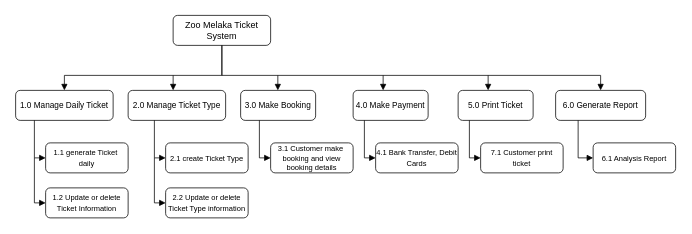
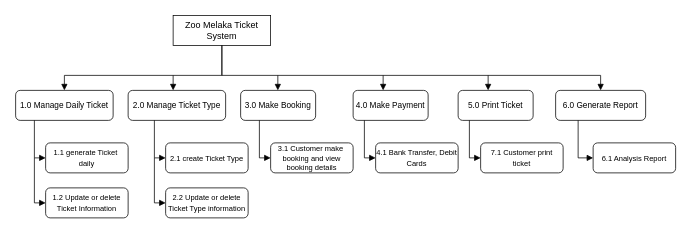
  <mxCell id="0" />
  <mxCell id="1" parent="0" />
- <mxCell id="2" value="Zoo Melaka Ticket System" style="rounded=1;whiteSpace=wrap;html=1;" vertex="1" parent="1"><mxGeometry x="230" y="20" width="130" height="40" as="geometry" /></mxCell>
+ <mxCell id="2" value="Zoo Melaka Ticket System" style="whiteSpace=wrap;html=1;rounded=0;" vertex="1" parent="1"><mxGeometry x="230" y="20" width="130" height="40" as="geometry" /></mxCell>
  <mxCell id="3" value="&lt;font style=&quot;font-size: 11px&quot;&gt;6.0 Generate Report&lt;/font&gt;" style="whiteSpace=wrap;html=1;align=center;verticalAlign=middle;treeFolding=1;treeMoving=1;newEdgeStyle={&quot;edgeStyle&quot;:&quot;elbowEdgeStyle&quot;,&quot;startArrow&quot;:&quot;none&quot;,&quot;endArrow&quot;:&quot;none&quot;};rounded=1;" vertex="1" parent="1"><mxGeometry x="740" y="120" width="120" height="40" as="geometry" /></mxCell>
  <mxCell id="4" value="" style="edgeStyle=elbowEdgeStyle;elbow=vertical;startArrow=none;endArrow=block;rounded=0;exitX=0.5;exitY=1;exitDx=0;exitDy=0;endFill=1;" edge="1" target="3" parent="1" source="2"><mxGeometry relative="1" as="geometry"><mxPoint x="335" y="90" as="sourcePoint" /><Array as="points"><mxPoint x="370" y="100" /><mxPoint x="740" y="100" /><mxPoint x="405" y="95" /></Array></mxGeometry></mxCell>
  <mxCell id="5" value="&lt;p style=&quot;line-height: 1.4&quot;&gt;&lt;font style=&quot;font-size: 11px&quot;&gt;4.0 Make Payment&lt;/font&gt;&lt;/p&gt;" style="whiteSpace=wrap;html=1;align=center;verticalAlign=middle;treeFolding=1;treeMoving=1;newEdgeStyle={&quot;edgeStyle&quot;:&quot;elbowEdgeStyle&quot;,&quot;startArrow&quot;:&quot;none&quot;,&quot;endArrow&quot;:&quot;none&quot;};rounded=1;" vertex="1" parent="1"><mxGeometry x="470" y="120" width="100" height="40" as="geometry" /></mxCell>
  <mxCell id="6" value="&lt;p style=&quot;line-height: 1.4&quot;&gt;&lt;font style=&quot;font-size: 11px&quot;&gt;3.0 Make Booking&lt;/font&gt;&lt;/p&gt;" style="whiteSpace=wrap;html=1;align=center;verticalAlign=middle;treeFolding=1;treeMoving=1;newEdgeStyle={&quot;edgeStyle&quot;:&quot;elbowEdgeStyle&quot;,&quot;startArrow&quot;:&quot;none&quot;,&quot;endArrow&quot;:&quot;none&quot;};rounded=1;" vertex="1" parent="1"><mxGeometry x="320" y="120" width="100" height="40" as="geometry" /></mxCell>
  <mxCell id="7" value="" style="elbow=vertical;startArrow=none;endArrow=block;rounded=0;endFill=1;" edge="1" parent="1"><mxGeometry relative="1" as="geometry"><mxPoint x="369.62" y="100" as="sourcePoint" /><mxPoint x="369.62" y="120" as="targetPoint" /></mxGeometry></mxCell>
  <mxCell id="8" value="&lt;p style=&quot;line-height: 1.4&quot;&gt;&lt;font style=&quot;font-size: 11px&quot;&gt;2.0 Manage Ticket Type&lt;/font&gt;&lt;/p&gt;" style="whiteSpace=wrap;html=1;align=center;verticalAlign=middle;treeFolding=1;treeMoving=1;newEdgeStyle={&quot;edgeStyle&quot;:&quot;elbowEdgeStyle&quot;,&quot;startArrow&quot;:&quot;none&quot;,&quot;endArrow&quot;:&quot;none&quot;};rounded=1;" vertex="1" parent="1"><mxGeometry x="170" y="120" width="130" height="40" as="geometry" /></mxCell>
  <mxCell id="9" value="" style="elbow=vertical;startArrow=none;endArrow=block;rounded=0;endFill=1;" edge="1" parent="1"><mxGeometry relative="1" as="geometry"><mxPoint x="230" y="100" as="sourcePoint" /><mxPoint x="230" y="120" as="targetPoint" /></mxGeometry></mxCell>
  <mxCell id="10" value="&lt;p style=&quot;line-height: 1.4&quot;&gt;&lt;font style=&quot;font-size: 11px&quot;&gt;1.0 Manage Daily Ticket&lt;/font&gt;&lt;/p&gt;" style="whiteSpace=wrap;html=1;align=center;verticalAlign=middle;treeFolding=1;treeMoving=1;newEdgeStyle={&quot;edgeStyle&quot;:&quot;elbowEdgeStyle&quot;,&quot;startArrow&quot;:&quot;none&quot;,&quot;endArrow&quot;:&quot;none&quot;};rounded=1;" vertex="1" parent="1"><mxGeometry x="20" y="120" width="130" height="40" as="geometry" /></mxCell>
  <mxCell id="11" value="" style="edgeStyle=elbowEdgeStyle;elbow=vertical;startArrow=none;endArrow=block;rounded=0;fontSize=11;exitX=0.5;exitY=1;exitDx=0;exitDy=0;endFill=1;" edge="1" target="10" parent="1" source="2"><mxGeometry relative="1" as="geometry"><mxPoint x="269.52" y="60" as="sourcePoint" /><mxPoint x="-100" y="120" as="targetPoint" /><Array as="points"><mxPoint x="290" y="100" /><mxPoint x="330" y="100" /><mxPoint x="270" y="100" /><mxPoint x="200" y="100" /><mxPoint x="180" y="90" /></Array></mxGeometry></mxCell>
  <mxCell id="12" value="&lt;font style=&quot;font-size: 10px&quot;&gt;4.1 Bank Transfer, Debit Cards&lt;/font&gt;" style="whiteSpace=wrap;html=1;align=center;verticalAlign=middle;treeFolding=1;treeMoving=1;newEdgeStyle={&quot;edgeStyle&quot;:&quot;elbowEdgeStyle&quot;,&quot;startArrow&quot;:&quot;none&quot;,&quot;endArrow&quot;:&quot;none&quot;};rounded=1;fontSize=11;" vertex="1" parent="1"><mxGeometry x="500" y="190" width="110" height="40" as="geometry" /></mxCell>
  <mxCell id="13" value="&lt;font style=&quot;font-size: 10px&quot;&gt;6.1 Analysis Report&lt;/font&gt;" style="whiteSpace=wrap;html=1;align=center;verticalAlign=middle;treeFolding=1;treeMoving=1;newEdgeStyle={&quot;edgeStyle&quot;:&quot;elbowEdgeStyle&quot;,&quot;startArrow&quot;:&quot;none&quot;,&quot;endArrow&quot;:&quot;none&quot;};rounded=1;fontSize=11;" vertex="1" parent="1"><mxGeometry x="790" y="190" width="110" height="40" as="geometry" /></mxCell>
  <mxCell id="14" value="" style="edgeStyle=elbowEdgeStyle;elbow=vertical;startArrow=none;endArrow=block;rounded=0;fontSize=11;endFill=1;" edge="1" parent="1"><mxGeometry relative="1" as="geometry"><mxPoint x="770" y="160" as="sourcePoint" /><mxPoint x="790" y="210" as="targetPoint" /><Array as="points"><mxPoint x="750" y="210" /></Array></mxGeometry></mxCell>
  <mxCell id="15" value="&lt;font style=&quot;font-size: 10px&quot;&gt;3.1 Customer make&amp;nbsp; booking and view booking details&lt;/font&gt;" style="whiteSpace=wrap;html=1;align=center;verticalAlign=middle;treeFolding=1;treeMoving=1;newEdgeStyle={&quot;edgeStyle&quot;:&quot;elbowEdgeStyle&quot;,&quot;startArrow&quot;:&quot;none&quot;,&quot;endArrow&quot;:&quot;none&quot;};rounded=1;fontSize=11;" vertex="1" parent="1"><mxGeometry x="360" y="190" width="110" height="40" as="geometry" /></mxCell>
  <mxCell id="16" value="" style="elbow=vertical;startArrow=none;endArrow=block;rounded=0;endFill=1;" edge="1" parent="1"><mxGeometry relative="1" as="geometry"><mxPoint x="510" y="100" as="sourcePoint" /><mxPoint x="510" y="120" as="targetPoint" /><Array as="points"><mxPoint x="510" y="110" /></Array></mxGeometry></mxCell>
  <mxCell id="17" value="" style="edgeStyle=elbowEdgeStyle;elbow=vertical;startArrow=none;endArrow=block;rounded=0;fontSize=11;endFill=1;" edge="1" parent="1"><mxGeometry relative="1" as="geometry"><mxPoint x="485" y="160" as="sourcePoint" /><mxPoint x="500" y="210" as="targetPoint" /><Array as="points"><mxPoint x="465" y="210" /></Array></mxGeometry></mxCell>
  <mxCell id="18" value="" style="edgeStyle=elbowEdgeStyle;elbow=vertical;startArrow=none;endArrow=block;rounded=0;fontSize=11;endFill=1;" edge="1" parent="1"><mxGeometry relative="1" as="geometry"><mxPoint x="345" y="160" as="sourcePoint" /><mxPoint x="360" y="210" as="targetPoint" /><Array as="points"><mxPoint x="325" y="210" /></Array></mxGeometry></mxCell>
  <mxCell id="19" value="&lt;p style=&quot;line-height: 1.4&quot;&gt;&lt;font style=&quot;font-size: 11px&quot;&gt;5.0 Print Ticket&lt;/font&gt;&lt;/p&gt;" style="whiteSpace=wrap;html=1;align=center;verticalAlign=middle;treeFolding=1;treeMoving=1;newEdgeStyle={&quot;edgeStyle&quot;:&quot;elbowEdgeStyle&quot;,&quot;startArrow&quot;:&quot;none&quot;,&quot;endArrow&quot;:&quot;none&quot;};rounded=1;" vertex="1" parent="1"><mxGeometry x="610" y="120" width="100" height="40" as="geometry" /></mxCell>
  <mxCell id="20" value="&lt;font style=&quot;font-size: 10px&quot;&gt;7.1 Customer print ticket&lt;/font&gt;" style="whiteSpace=wrap;html=1;align=center;verticalAlign=middle;treeFolding=1;treeMoving=1;newEdgeStyle={&quot;edgeStyle&quot;:&quot;elbowEdgeStyle&quot;,&quot;startArrow&quot;:&quot;none&quot;,&quot;endArrow&quot;:&quot;none&quot;};rounded=1;fontSize=11;" vertex="1" parent="1"><mxGeometry x="640" y="190" width="110" height="40" as="geometry" /></mxCell>
  <mxCell id="21" value="" style="edgeStyle=elbowEdgeStyle;elbow=vertical;startArrow=none;endArrow=block;rounded=0;fontSize=11;endFill=1;" edge="1" parent="1"><mxGeometry relative="1" as="geometry"><mxPoint x="625" y="160" as="sourcePoint" /><mxPoint x="640" y="210" as="targetPoint" /><Array as="points"><mxPoint x="605" y="210" /></Array></mxGeometry></mxCell>
  <mxCell id="22" value="" style="elbow=vertical;startArrow=none;endArrow=block;rounded=0;endFill=1;" edge="1" parent="1"><mxGeometry relative="1" as="geometry"><mxPoint x="650" y="100" as="sourcePoint" /><mxPoint x="650" y="120" as="targetPoint" /><Array as="points"><mxPoint x="650" y="110" /></Array></mxGeometry></mxCell>
  <mxCell id="23" value="&lt;font style=&quot;font-size: 10px&quot;&gt;2.1 create Ticket Type&lt;/font&gt;" style="whiteSpace=wrap;html=1;align=center;verticalAlign=middle;treeFolding=1;treeMoving=1;newEdgeStyle={&quot;edgeStyle&quot;:&quot;elbowEdgeStyle&quot;,&quot;startArrow&quot;:&quot;none&quot;,&quot;endArrow&quot;:&quot;none&quot;};rounded=1;fontSize=11;" vertex="1" parent="1"><mxGeometry x="220" y="190" width="110" height="40" as="geometry" /></mxCell>
  <mxCell id="24" value="&lt;font style=&quot;font-size: 10px&quot;&gt;2.2 Update or delete Ticket Type information&lt;/font&gt;" style="whiteSpace=wrap;html=1;align=center;verticalAlign=middle;treeFolding=1;treeMoving=1;newEdgeStyle={&quot;edgeStyle&quot;:&quot;elbowEdgeStyle&quot;,&quot;startArrow&quot;:&quot;none&quot;,&quot;endArrow&quot;:&quot;none&quot;};rounded=1;fontSize=11;" vertex="1" parent="1"><mxGeometry x="220" y="250" width="110" height="40" as="geometry" /></mxCell>
  <mxCell id="25" value="" style="edgeStyle=elbowEdgeStyle;elbow=vertical;startArrow=none;endArrow=block;rounded=0;fontSize=11;endFill=1;" edge="1" parent="1"><mxGeometry relative="1" as="geometry"><mxPoint x="205" y="210" as="sourcePoint" /><mxPoint x="220" y="270" as="targetPoint" /><Array as="points"><mxPoint x="185" y="270" /></Array></mxGeometry></mxCell>
  <mxCell id="26" value="" style="edgeStyle=elbowEdgeStyle;elbow=vertical;startArrow=none;endArrow=block;rounded=0;fontSize=11;endFill=1;" edge="1" parent="1"><mxGeometry relative="1" as="geometry"><mxPoint x="205" y="160" as="sourcePoint" /><mxPoint x="220" y="210" as="targetPoint" /><Array as="points"><mxPoint x="185" y="210" /></Array></mxGeometry></mxCell>
  <mxCell id="27" value="" style="edgeStyle=elbowEdgeStyle;elbow=vertical;startArrow=none;endArrow=block;rounded=0;fontSize=11;endFill=1;" edge="1" parent="1"><mxGeometry relative="1" as="geometry"><mxPoint x="45" y="160" as="sourcePoint" /><mxPoint x="60" y="210" as="targetPoint" /><Array as="points"><mxPoint x="25" y="210" /></Array></mxGeometry></mxCell>
  <mxCell id="28" value="&lt;font style=&quot;font-size: 10px&quot;&gt;1.1 generate Ticket&amp;nbsp; daily&lt;/font&gt;" style="whiteSpace=wrap;html=1;align=center;verticalAlign=middle;treeFolding=1;treeMoving=1;newEdgeStyle={&quot;edgeStyle&quot;:&quot;elbowEdgeStyle&quot;,&quot;startArrow&quot;:&quot;none&quot;,&quot;endArrow&quot;:&quot;none&quot;};rounded=1;fontSize=11;" vertex="1" parent="1"><mxGeometry x="60" y="190" width="110" height="40" as="geometry" /></mxCell>
  <mxCell id="29" value="&lt;font style=&quot;font-size: 10px&quot;&gt;1.2 Update or delete Ticket Information&lt;/font&gt;" style="whiteSpace=wrap;html=1;align=center;verticalAlign=middle;treeFolding=1;treeMoving=1;newEdgeStyle={&quot;edgeStyle&quot;:&quot;elbowEdgeStyle&quot;,&quot;startArrow&quot;:&quot;none&quot;,&quot;endArrow&quot;:&quot;none&quot;};rounded=1;fontSize=11;" vertex="1" parent="1"><mxGeometry x="60" y="250" width="110" height="40" as="geometry" /></mxCell>
  <mxCell id="30" value="" style="edgeStyle=elbowEdgeStyle;elbow=vertical;startArrow=none;endArrow=block;rounded=0;fontSize=11;endFill=1;" edge="1" parent="1"><mxGeometry relative="1" as="geometry"><mxPoint x="45" y="210" as="sourcePoint" /><mxPoint x="60" y="270" as="targetPoint" /><Array as="points"><mxPoint x="25" y="270" /></Array></mxGeometry></mxCell>
